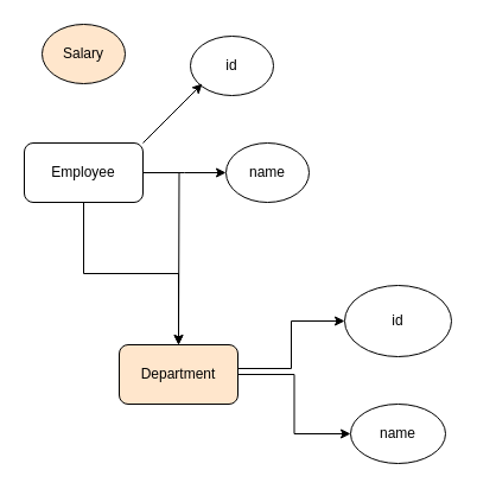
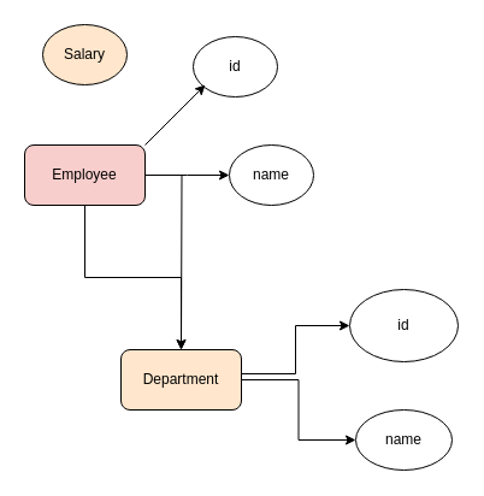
  <mxCell id="0" />
  <mxCell id="1" parent="0" />
  <mxCell id="2" style="edgeStyle=orthogonalEdgeStyle;rounded=0;orthogonalLoop=1;jettySize=auto;html=1;" edge="1" parent="1" source="5"><mxGeometry relative="1" as="geometry"><mxPoint x="190" y="145" as="targetPoint" /></mxGeometry></mxCell>
  <mxCell id="3" style="edgeStyle=orthogonalEdgeStyle;rounded=0;orthogonalLoop=1;jettySize=auto;html=1;" edge="1" parent="1" source="5"><mxGeometry relative="1" as="geometry"><mxPoint x="150" y="290" as="targetPoint" /></mxGeometry></mxCell>
  <mxCell id="4" style="edgeStyle=orthogonalEdgeStyle;rounded=0;orthogonalLoop=1;jettySize=auto;html=1;" edge="1" parent="1" source="5" target="8"><mxGeometry relative="1" as="geometry"><mxPoint x="70" y="95" as="targetPoint" /></mxGeometry></mxCell>
- <mxCell id="5" value="Employee" style="rounded=1;whiteSpace=wrap;html=1;" vertex="1" parent="1"><mxGeometry x="20" y="120" width="100" height="50" as="geometry" /></mxCell>
+ <mxCell id="5" value="Employee" style="rounded=1;whiteSpace=wrap;html=1;fillColor=#f8cecc;" vertex="1" parent="1"><mxGeometry x="20" y="120" width="100" height="50" as="geometry" /></mxCell>
  <mxCell id="6" style="edgeStyle=orthogonalEdgeStyle;rounded=0;orthogonalLoop=1;jettySize=auto;html=1;" edge="1" parent="1" source="8" target="12"><mxGeometry relative="1" as="geometry"><Array as="points"><mxPoint x="245" y="310" /><mxPoint x="245" y="270" /></Array></mxGeometry></mxCell>
  <mxCell id="7" style="edgeStyle=orthogonalEdgeStyle;rounded=0;orthogonalLoop=1;jettySize=auto;html=1;entryX=0;entryY=0.5;entryDx=0;entryDy=0;" edge="1" parent="1" source="8" target="13"><mxGeometry relative="1" as="geometry" /></mxCell>
  <mxCell id="8" value="Department&lt;br&gt;" style="rounded=1;whiteSpace=wrap;html=1;fillColor=#ffe6cc;" vertex="1" parent="1"><mxGeometry x="100" y="290" width="100" height="50" as="geometry" /></mxCell>
  <mxCell id="9" value="id" style="ellipse;whiteSpace=wrap;html=1;" vertex="1" parent="1"><mxGeometry x="160" y="30" width="70" height="50" as="geometry" /></mxCell>
  <mxCell id="10" value="name" style="ellipse;whiteSpace=wrap;html=1;" vertex="1" parent="1"><mxGeometry x="190" y="120" width="70" height="50" as="geometry" /></mxCell>
  <mxCell id="11" value="Salary" style="ellipse;whiteSpace=wrap;html=1;fillColor=#ffe6cc;" vertex="1" parent="1"><mxGeometry x="35" y="20" width="70" height="50" as="geometry" /></mxCell>
  <mxCell id="12" value="id" style="ellipse;whiteSpace=wrap;html=1;" vertex="1" parent="1"><mxGeometry x="290" y="240" width="90" height="60" as="geometry" /></mxCell>
  <mxCell id="13" value="name" style="ellipse;whiteSpace=wrap;html=1;" vertex="1" parent="1"><mxGeometry x="295" y="340" width="80" height="50" as="geometry" /></mxCell>
  <mxCell id="14" value="" style="endArrow=classic;html=1;rounded=0;" edge="1" parent="1"><mxGeometry width="50" height="50" relative="1" as="geometry"><mxPoint x="120" y="120" as="sourcePoint" /><mxPoint x="170" y="70" as="targetPoint" /></mxGeometry></mxCell>
